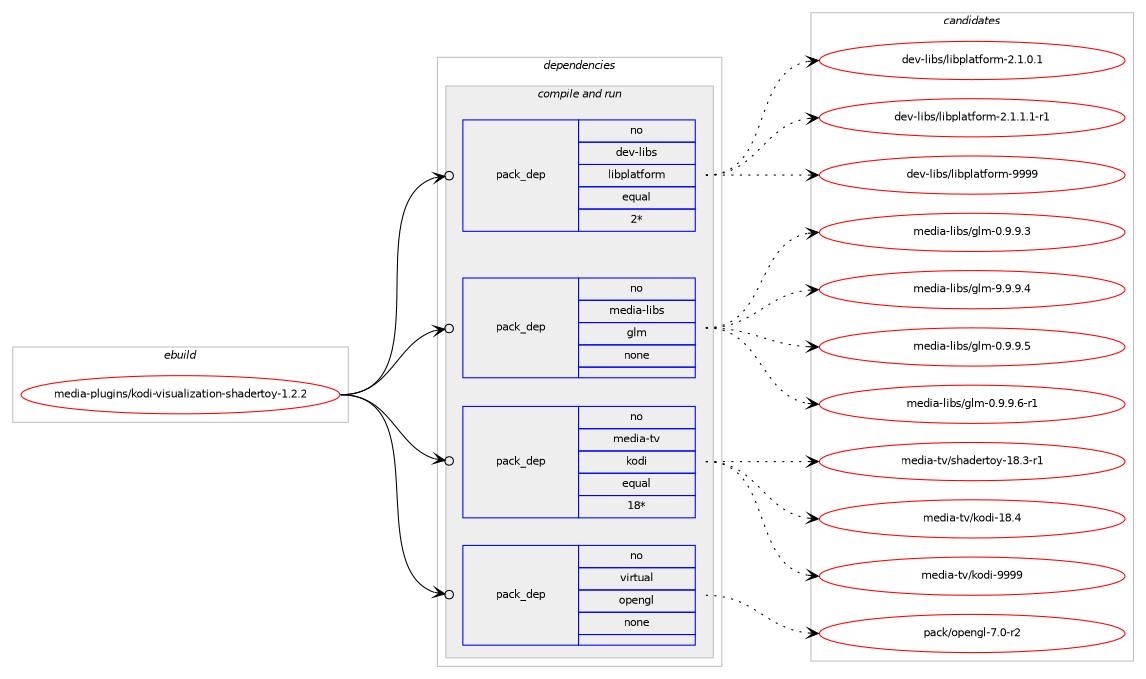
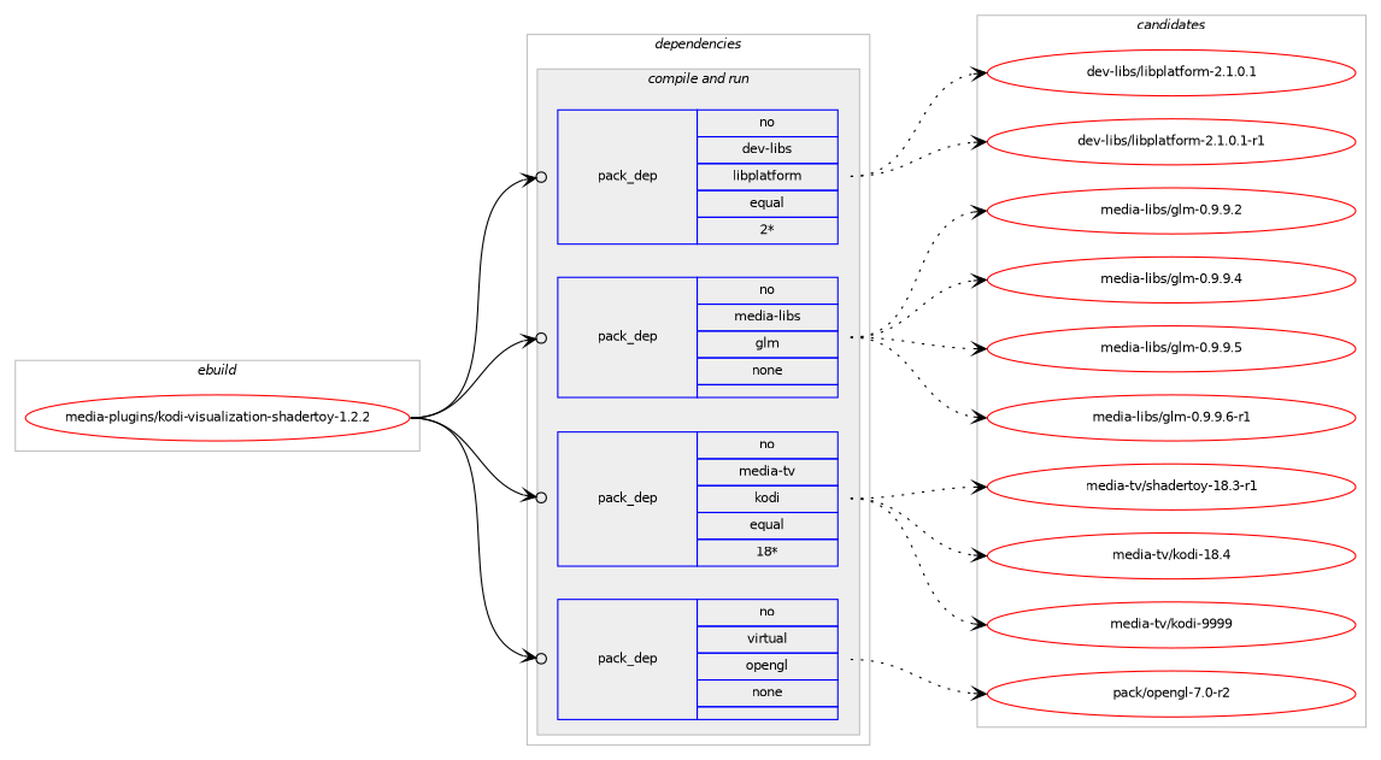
  digraph {
    compound=true
    concentrate=true
    fontname=Helvetica
    fontsize=10
    newrank=true
    rankdir=LR
    ranksep=1.5
    node [color=red fontname=Helvetica fontsize=10]
    edge [arrowhead=vee headport=w style=dotted tailport=e weight=100]
    n1 [label="media-plugins/kodi-visualization-shadertoy-1.2.2" width=4]
    n2 [color=blue label=<<TABLE BORDER="0" CELLBORDER="1" CELLSPACING="0" CELLPADDING="4" WIDTH="220"><TR><TD ROWSPAN="6" CELLPADDING="30">pack_dep</TD></TR><TR><TD WIDTH="110">no</TD></TR><TR><TD>dev-libs</TD></TR><TR><TD>libplatform</TD></TR><TR><TD>equal</TD></TR><TR><TD>2*</TD></TR></TABLE>> shape=none]
    n3 [color=blue label=<<TABLE BORDER="0" CELLBORDER="1" CELLSPACING="0" CELLPADDING="4" WIDTH="220"><TR><TD ROWSPAN="6" CELLPADDING="30">pack_dep</TD></TR><TR><TD WIDTH="110">no</TD></TR><TR><TD>media-libs</TD></TR><TR><TD>glm</TD></TR><TR><TD>none</TD></TR><TR><TD></TD></TR></TABLE>> shape=none]
    n4 [color=blue label=<<TABLE BORDER="0" CELLBORDER="1" CELLSPACING="0" CELLPADDING="4" WIDTH="220"><TR><TD ROWSPAN="6" CELLPADDING="30">pack_dep</TD></TR><TR><TD WIDTH="110">no</TD></TR><TR><TD>media-tv</TD></TR><TR><TD>kodi</TD></TR><TR><TD>equal</TD></TR><TR><TD>18*</TD></TR></TABLE>> shape=none]
    n5 [color=blue label=<<TABLE BORDER="0" CELLBORDER="1" CELLSPACING="0" CELLPADDING="4" WIDTH="220"><TR><TD ROWSPAN="6" CELLPADDING="30">pack_dep</TD></TR><TR><TD WIDTH="110">no</TD></TR><TR><TD>virtual</TD></TR><TR><TD>opengl</TD></TR><TR><TD>none</TD></TR><TR><TD></TD></TR></TABLE>> shape=none]
    n6 [label="dev-libs/libplatform-2.1.0.1" width=4]
-   n7 [label="dev-libs/libplatform-2.1.1.1-r1" width=4]
-   n8 [label="dev-libs/libplatform-9999" width=4]
-   n9 [label="media-libs/glm-0.9.9.3" width=4]
-   n10 [label="media-libs/glm-9.9.9.4" width=4]
+   n7 [label="dev-libs/libplatform-2.1.0.1-r1" width=4]
+   n9 [label="media-libs/glm-0.9.9.2" width=4]
+   n10 [label="media-libs/glm-0.9.9.4" width=4]
    n11 [label="media-libs/glm-0.9.9.5" width=4]
    n12 [label="media-libs/glm-0.9.9.6-r1" width=4]
    n13 [label="media-tv/shadertoy-18.3-r1" width=4]
    n14 [label="media-tv/kodi-18.4" width=4]
    n15 [label="media-tv/kodi-9999" width=4]
    n16 [label="pack/opengl-7.0-r2" width=4]
    subgraph cluster_1 {
      color=gray
      label=<<i>ebuild</i>>
      rank=same
      n1
    }
    subgraph cluster_2 {
      color=gray
      label=<<i>dependencies</i>>
      subgraph cluster_3 {
        color=gray
        fillcolor="#eeeeee"
        label=<<i>compile</i>>
        style=filled
      }
      subgraph cluster_4 {
        color=gray
        fillcolor="#eeeeee"
        label=<<i>compile and run</i>>
        style=filled
        subgraph sub_5 {
          color=gray
          fillcolor="#eeeeee"
          label=<<i>compile and run</i>>
          style=filled
          n2
        }
        subgraph sub_6 {
          color=gray
          fillcolor="#eeeeee"
          label=<<i>compile and run</i>>
          style=filled
          n3
        }
        subgraph sub_7 {
          color=gray
          fillcolor="#eeeeee"
          label=<<i>compile and run</i>>
          style=filled
          n4
        }
        subgraph sub_8 {
          color=gray
          fillcolor="#eeeeee"
          label=<<i>compile and run</i>>
          style=filled
          n5
        }
      }
      subgraph cluster_9 {
        color=gray
        fillcolor="#eeeeee"
        label=<<i>run</i>>
        style=filled
      }
    }
    subgraph cluster_10 {
      color=gray
      label=<<i>candidates</i>>
      rank=same
      subgraph sub_11 {
        color=black
        label=<<i>candidates</i>>
        nodesep=1
        rank=same
        n6
        n7
-       n8
      }
      subgraph sub_12 {
        color=black
        label=<<i>candidates</i>>
        nodesep=1
        rank=same
        n9
        n10
        n11
        n12
      }
      subgraph sub_13 {
        color=black
        label=<<i>candidates</i>>
        nodesep=1
        rank=same
        n13
        n14
        n15
      }
      subgraph sub_14 {
        color=black
        label=<<i>candidates</i>>
        nodesep=1
        rank=same
        n16
      }
    }
    n1 -> n2 [arrowhead=odotvee style=solid weight=20]
    n1 -> n3 [arrowhead=odotvee style=solid weight=20]
    n1 -> n4 [arrowhead=odotvee style=solid weight=20]
    n1 -> n5 [arrowhead=odotvee style=solid weight=20]
    n2 -> n6
    n2 -> n7
-   n2 -> n8
    n3 -> n9
    n3 -> n10
    n3 -> n11
    n3 -> n12
    n4 -> n13
    n4 -> n14
    n4 -> n15
    n5 -> n16
  }
